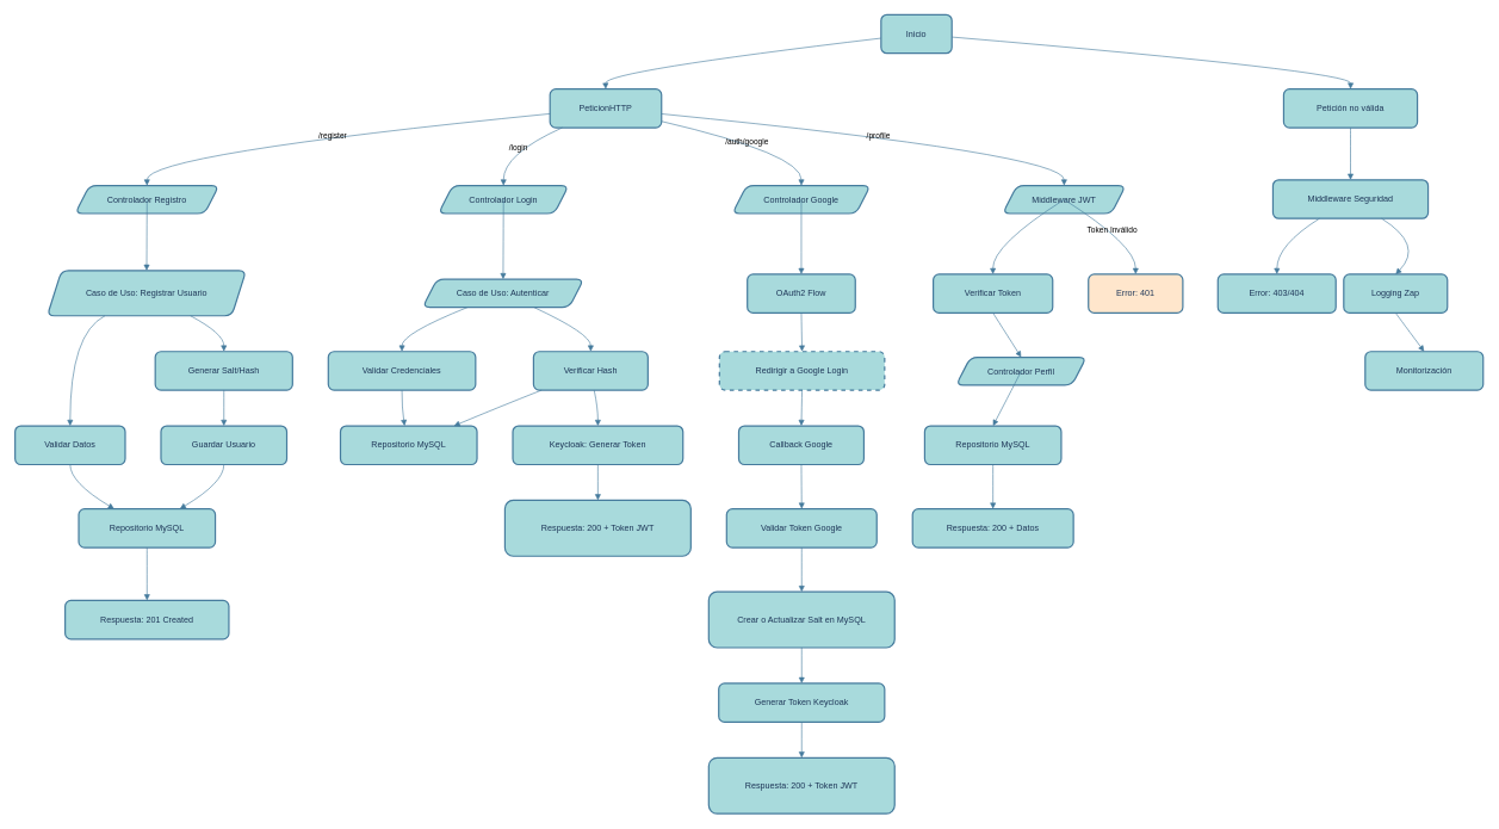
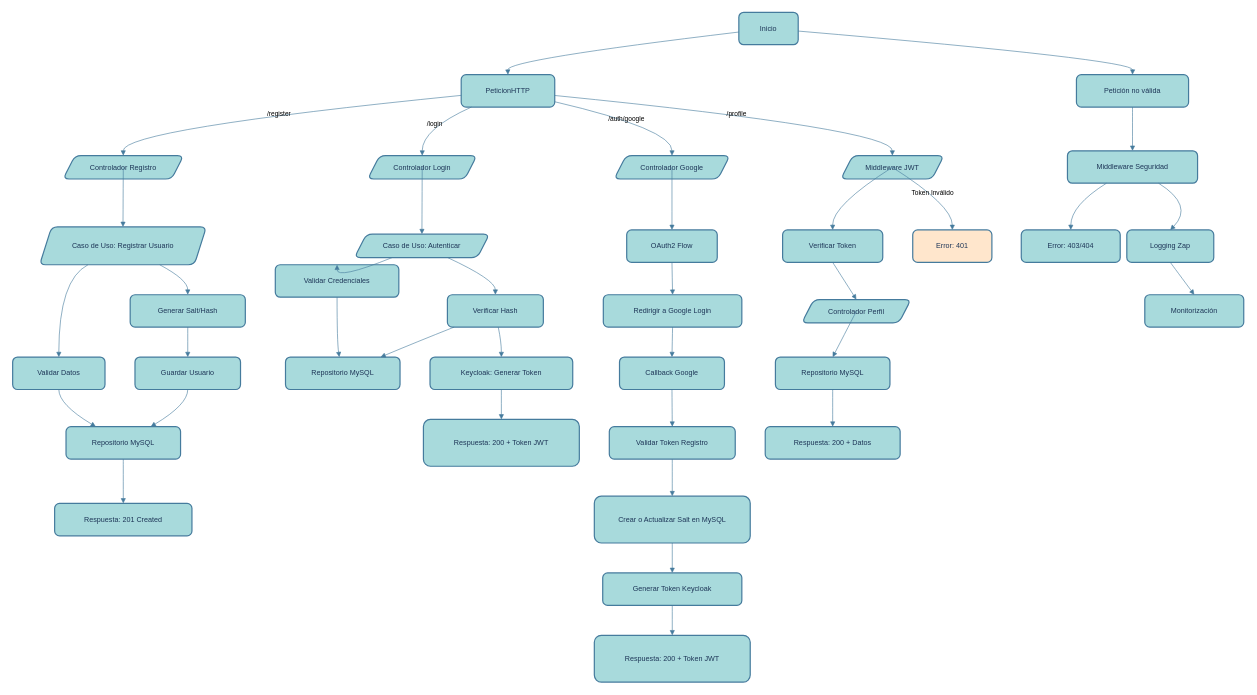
  <mxCell id="0" />
  <mxCell id="1" parent="0" />
  <mxCell id="2" value="Inicio" style="whiteSpace=wrap;strokeWidth=2;rounded=1;labelBackgroundColor=none;fillColor=#A8DADC;strokeColor=#457B9D;fontColor=#1D3557;" vertex="1" parent="1"><mxGeometry x="1231" y="20" width="99" height="54" as="geometry" /></mxCell>
  <mxCell id="3" value="PeticionHTTP" style="whiteSpace=wrap;strokeWidth=2;rounded=1;labelBackgroundColor=none;fillColor=#A8DADC;strokeColor=#457B9D;fontColor=#1D3557;" vertex="1" parent="1"><mxGeometry x="768" y="124" width="156" height="54" as="geometry" /></mxCell>
  <mxCell id="4" value="Controlador Registro" style="shape=parallelogram;perimeter=parallelogramPerimeter;fixedSize=1;strokeWidth=2;whiteSpace=wrap;rounded=1;labelBackgroundColor=none;fillColor=#A8DADC;strokeColor=#457B9D;fontColor=#1D3557;" vertex="1" parent="1"><mxGeometry x="104" y="259" width="201" height="39" as="geometry" /></mxCell>
  <mxCell id="5" value="Caso de Uso: Registrar Usuario" style="shape=parallelogram;perimeter=parallelogramPerimeter;fixedSize=1;strokeWidth=2;whiteSpace=wrap;rounded=1;labelBackgroundColor=none;fillColor=#A8DADC;strokeColor=#457B9D;fontColor=#1D3557;" vertex="1" parent="1"><mxGeometry x="65" y="378" width="278" height="63" as="geometry" /></mxCell>
  <mxCell id="6" value="Validar Datos" style="whiteSpace=wrap;strokeWidth=2;rounded=1;labelBackgroundColor=none;fillColor=#A8DADC;strokeColor=#457B9D;fontColor=#1D3557;" vertex="1" parent="1"><mxGeometry x="20" y="595" width="154" height="54" as="geometry" /></mxCell>
  <mxCell id="7" value="Generar Salt/Hash" style="whiteSpace=wrap;strokeWidth=2;rounded=1;labelBackgroundColor=none;fillColor=#A8DADC;strokeColor=#457B9D;fontColor=#1D3557;" vertex="1" parent="1"><mxGeometry x="216" y="491" width="192" height="54" as="geometry" /></mxCell>
  <mxCell id="8" value="Guardar Usuario" style="whiteSpace=wrap;strokeWidth=2;rounded=1;labelBackgroundColor=none;fillColor=#A8DADC;strokeColor=#457B9D;fontColor=#1D3557;" vertex="1" parent="1"><mxGeometry x="224" y="595" width="176" height="54" as="geometry" /></mxCell>
  <mxCell id="9" value="Repositorio MySQL" style="whiteSpace=wrap;strokeWidth=2;rounded=1;labelBackgroundColor=none;fillColor=#A8DADC;strokeColor=#457B9D;fontColor=#1D3557;" vertex="1" parent="1"><mxGeometry x="109" y="711" width="191" height="54" as="geometry" /></mxCell>
  <mxCell id="10" value="Respuesta: 201 Created" style="whiteSpace=wrap;strokeWidth=2;rounded=1;labelBackgroundColor=none;fillColor=#A8DADC;strokeColor=#457B9D;fontColor=#1D3557;" vertex="1" parent="1"><mxGeometry x="90" y="839" width="229" height="54" as="geometry" /></mxCell>
  <mxCell id="11" value="Controlador Login" style="shape=parallelogram;perimeter=parallelogramPerimeter;fixedSize=1;strokeWidth=2;whiteSpace=wrap;rounded=1;labelBackgroundColor=none;fillColor=#A8DADC;strokeColor=#457B9D;fontColor=#1D3557;" vertex="1" parent="1"><mxGeometry x="612" y="259" width="182" height="39" as="geometry" /></mxCell>
  <mxCell id="12" value="Caso de Uso: Autenticar" style="shape=parallelogram;perimeter=parallelogramPerimeter;fixedSize=1;strokeWidth=2;whiteSpace=wrap;rounded=1;labelBackgroundColor=none;fillColor=#A8DADC;strokeColor=#457B9D;fontColor=#1D3557;" vertex="1" parent="1"><mxGeometry x="590" y="390" width="225" height="39" as="geometry" /></mxCell>
- <mxCell id="13" value="Validar Credenciales" style="whiteSpace=wrap;strokeWidth=2;rounded=1;labelBackgroundColor=none;fillColor=#A8DADC;strokeColor=#457B9D;fontColor=#1D3557;" vertex="1" parent="1"><mxGeometry x="458" y="491" width="206" height="54" as="geometry" /></mxCell>
+ <mxCell id="13" value="Validar Credenciales" style="whiteSpace=wrap;strokeWidth=2;rounded=1;labelBackgroundColor=none;fillColor=#A8DADC;strokeColor=#457B9D;fontColor=#1D3557;" vertex="1" parent="1"><mxGeometry x="458" y="441" width="206" height="54" as="geometry" /></mxCell>
  <mxCell id="14" value="Repositorio MySQL" style="whiteSpace=wrap;strokeWidth=2;rounded=1;labelBackgroundColor=none;fillColor=#A8DADC;strokeColor=#457B9D;fontColor=#1D3557;" vertex="1" parent="1"><mxGeometry x="475" y="595" width="191" height="54" as="geometry" /></mxCell>
  <mxCell id="15" value="Verificar Hash" style="whiteSpace=wrap;strokeWidth=2;rounded=1;labelBackgroundColor=none;fillColor=#A8DADC;strokeColor=#457B9D;fontColor=#1D3557;" vertex="1" parent="1"><mxGeometry x="745" y="491" width="160" height="54" as="geometry" /></mxCell>
  <mxCell id="16" value="Keycloak: Generar Token" style="whiteSpace=wrap;strokeWidth=2;rounded=1;labelBackgroundColor=none;fillColor=#A8DADC;strokeColor=#457B9D;fontColor=#1D3557;" vertex="1" parent="1"><mxGeometry x="716" y="595" width="238" height="54" as="geometry" /></mxCell>
  <mxCell id="17" value="Respuesta: 200 + Token JWT" style="whiteSpace=wrap;strokeWidth=2;rounded=1;labelBackgroundColor=none;fillColor=#A8DADC;strokeColor=#457B9D;fontColor=#1D3557;" vertex="1" parent="1"><mxGeometry x="705" y="699" width="260" height="78" as="geometry" /></mxCell>
  <mxCell id="18" value="Controlador Google" style="shape=parallelogram;perimeter=parallelogramPerimeter;fixedSize=1;strokeWidth=2;whiteSpace=wrap;rounded=1;labelBackgroundColor=none;fillColor=#A8DADC;strokeColor=#457B9D;fontColor=#1D3557;" vertex="1" parent="1"><mxGeometry x="1023" y="259" width="193" height="39" as="geometry" /></mxCell>
  <mxCell id="19" value="OAuth2 Flow" style="whiteSpace=wrap;strokeWidth=2;rounded=1;labelBackgroundColor=none;fillColor=#A8DADC;strokeColor=#457B9D;fontColor=#1D3557;" vertex="1" parent="1"><mxGeometry x="1044" y="383" width="151" height="54" as="geometry" /></mxCell>
- <mxCell id="20" value="Redirigir a Google Login" style="whiteSpace=wrap;strokeWidth=2;rounded=1;labelBackgroundColor=none;fillColor=#A8DADC;strokeColor=#457B9D;fontColor=#1D3557;dashed=1;" vertex="1" parent="1"><mxGeometry x="1005" y="491" width="231" height="54" as="geometry" /></mxCell>
+ <mxCell id="20" value="Redirigir a Google Login" style="whiteSpace=wrap;strokeWidth=2;rounded=1;labelBackgroundColor=none;fillColor=#A8DADC;strokeColor=#457B9D;fontColor=#1D3557;" vertex="1" parent="1"><mxGeometry x="1005" y="491" width="231" height="54" as="geometry" /></mxCell>
  <mxCell id="21" value="Callback Google" style="whiteSpace=wrap;strokeWidth=2;rounded=1;labelBackgroundColor=none;fillColor=#A8DADC;strokeColor=#457B9D;fontColor=#1D3557;" vertex="1" parent="1"><mxGeometry x="1032" y="595" width="175" height="54" as="geometry" /></mxCell>
- <mxCell id="22" value="Validar Token Google" style="whiteSpace=wrap;strokeWidth=2;rounded=1;labelBackgroundColor=none;fillColor=#A8DADC;strokeColor=#457B9D;fontColor=#1D3557;" vertex="1" parent="1"><mxGeometry x="1015" y="711" width="210" height="54" as="geometry" /></mxCell>
+ <mxCell id="22" value="Validar Token Registro" style="whiteSpace=wrap;strokeWidth=2;rounded=1;labelBackgroundColor=none;fillColor=#A8DADC;strokeColor=#457B9D;fontColor=#1D3557;" vertex="1" parent="1"><mxGeometry x="1015" y="711" width="210" height="54" as="geometry" /></mxCell>
  <mxCell id="23" value="Crear o Actualizar Salt en MySQL" style="whiteSpace=wrap;strokeWidth=2;rounded=1;labelBackgroundColor=none;fillColor=#A8DADC;strokeColor=#457B9D;fontColor=#1D3557;" vertex="1" parent="1"><mxGeometry x="990" y="827" width="260" height="78" as="geometry" /></mxCell>
  <mxCell id="24" value="Generar Token Keycloak" style="whiteSpace=wrap;strokeWidth=2;rounded=1;labelBackgroundColor=none;fillColor=#A8DADC;strokeColor=#457B9D;fontColor=#1D3557;" vertex="1" parent="1"><mxGeometry x="1004" y="955" width="232" height="54" as="geometry" /></mxCell>
  <mxCell id="25" value="Respuesta: 200 + Token JWT" style="whiteSpace=wrap;strokeWidth=2;rounded=1;labelBackgroundColor=none;fillColor=#A8DADC;strokeColor=#457B9D;fontColor=#1D3557;" vertex="1" parent="1"><mxGeometry x="990" y="1059" width="260" height="78" as="geometry" /></mxCell>
  <mxCell id="26" value="Middleware JWT" style="shape=parallelogram;perimeter=parallelogramPerimeter;fixedSize=1;strokeWidth=2;whiteSpace=wrap;rounded=1;labelBackgroundColor=none;fillColor=#A8DADC;strokeColor=#457B9D;fontColor=#1D3557;" vertex="1" parent="1"><mxGeometry x="1401" y="259" width="172" height="39" as="geometry" /></mxCell>
  <mxCell id="27" value="Verificar Token" style="whiteSpace=wrap;strokeWidth=2;rounded=1;labelBackgroundColor=none;fillColor=#A8DADC;strokeColor=#457B9D;fontColor=#1D3557;" vertex="1" parent="1"><mxGeometry x="1304" y="383" width="167" height="54" as="geometry" /></mxCell>
  <mxCell id="28" value="Controlador Perfil" style="shape=parallelogram;perimeter=parallelogramPerimeter;fixedSize=1;strokeWidth=2;whiteSpace=wrap;rounded=1;labelBackgroundColor=none;fillColor=#A8DADC;strokeColor=#457B9D;fontColor=#1D3557;" vertex="1" parent="1"><mxGeometry x="1336" y="499" width="182" height="39" as="geometry" /></mxCell>
  <mxCell id="29" value="Repositorio MySQL" style="whiteSpace=wrap;strokeWidth=2;rounded=1;labelBackgroundColor=none;fillColor=#A8DADC;strokeColor=#457B9D;fontColor=#1D3557;" vertex="1" parent="1"><mxGeometry x="1292" y="595" width="191" height="54" as="geometry" /></mxCell>
  <mxCell id="30" value="Respuesta: 200 + Datos" style="whiteSpace=wrap;strokeWidth=2;rounded=1;labelBackgroundColor=none;fillColor=#A8DADC;strokeColor=#457B9D;fontColor=#1D3557;" vertex="1" parent="1"><mxGeometry x="1275" y="711" width="225" height="54" as="geometry" /></mxCell>
  <mxCell id="31" value="Error: 401" style="whiteSpace=wrap;strokeWidth=2;rounded=1;labelBackgroundColor=none;fillColor=#ffe6cc;strokeColor=#457B9D;fontColor=#1D3557;" vertex="1" parent="1"><mxGeometry x="1521" y="383" width="132" height="54" as="geometry" /></mxCell>
  <mxCell id="32" value="Petición no válida" style="whiteSpace=wrap;strokeWidth=2;rounded=1;labelBackgroundColor=none;fillColor=#A8DADC;strokeColor=#457B9D;fontColor=#1D3557;" vertex="1" parent="1"><mxGeometry x="1794" y="124" width="187" height="54" as="geometry" /></mxCell>
  <mxCell id="33" value="Middleware Seguridad" style="whiteSpace=wrap;strokeWidth=2;rounded=1;labelBackgroundColor=none;fillColor=#A8DADC;strokeColor=#457B9D;fontColor=#1D3557;" vertex="1" parent="1"><mxGeometry x="1779" y="251" width="217" height="54" as="geometry" /></mxCell>
  <mxCell id="34" value="Error: 403/404" style="whiteSpace=wrap;strokeWidth=2;rounded=1;labelBackgroundColor=none;fillColor=#A8DADC;strokeColor=#457B9D;fontColor=#1D3557;" vertex="1" parent="1"><mxGeometry x="1702" y="383" width="165" height="54" as="geometry" /></mxCell>
  <mxCell id="35" value="Logging Zap" style="whiteSpace=wrap;strokeWidth=2;rounded=1;labelBackgroundColor=none;fillColor=#A8DADC;strokeColor=#457B9D;fontColor=#1D3557;" vertex="1" parent="1"><mxGeometry x="1878" y="383" width="145" height="54" as="geometry" /></mxCell>
  <mxCell id="36" value="Monitorización" style="whiteSpace=wrap;strokeWidth=2;rounded=1;labelBackgroundColor=none;fillColor=#A8DADC;strokeColor=#457B9D;fontColor=#1D3557;" vertex="1" parent="1"><mxGeometry x="1908" y="491" width="165" height="54" as="geometry" /></mxCell>
  <mxCell id="37" value="" style="curved=1;startArrow=none;endArrow=block;exitX=0;exitY=0.61;entryX=0.5;entryY=0;rounded=1;labelBackgroundColor=none;strokeColor=#457B9D;fontColor=default;" edge="1" parent="1" source="2" target="3"><mxGeometry relative="1" as="geometry"><Array as="points"><mxPoint x="845" y="99" /></Array></mxGeometry></mxCell>
  <mxCell id="38" value="/register" style="curved=1;startArrow=none;endArrow=block;exitX=0;exitY=0.64;entryX=0.5;entryY=-0.01;rounded=1;labelBackgroundColor=none;strokeColor=#457B9D;fontColor=default;" edge="1" parent="1" source="3" target="4"><mxGeometry relative="1" as="geometry"><Array as="points"><mxPoint x="204" y="215" /></Array></mxGeometry></mxCell>
  <mxCell id="39" value="" style="curved=1;startArrow=none;endArrow=block;exitX=0.5;exitY=0.99;entryX=0.5;entryY=0;rounded=1;labelBackgroundColor=none;strokeColor=#457B9D;fontColor=default;" edge="1" parent="1" source="4" target="5"><mxGeometry relative="1" as="geometry"><Array as="points" /></mxGeometry></mxCell>
  <mxCell id="40" value="" style="curved=1;startArrow=none;endArrow=block;exitX=0.29;exitY=1;entryX=0.5;entryY=0;rounded=1;labelBackgroundColor=none;strokeColor=#457B9D;fontColor=default;" edge="1" parent="1" source="5" target="6"><mxGeometry relative="1" as="geometry"><Array as="points"><mxPoint x="97" y="466" /></Array></mxGeometry></mxCell>
  <mxCell id="41" value="" style="curved=1;startArrow=none;endArrow=block;exitX=0.72;exitY=1;entryX=0.5;entryY=0;rounded=1;labelBackgroundColor=none;strokeColor=#457B9D;fontColor=default;" edge="1" parent="1" source="5" target="7"><mxGeometry relative="1" as="geometry"><Array as="points"><mxPoint x="312" y="466" /></Array></mxGeometry></mxCell>
  <mxCell id="42" value="" style="curved=1;startArrow=none;endArrow=block;exitX=0.5;exitY=1;entryX=0.5;entryY=0;rounded=1;labelBackgroundColor=none;strokeColor=#457B9D;fontColor=default;" edge="1" parent="1" source="7" target="8"><mxGeometry relative="1" as="geometry"><Array as="points" /></mxGeometry></mxCell>
  <mxCell id="43" value="" style="curved=1;startArrow=none;endArrow=block;exitX=0.5;exitY=1;entryX=0.74;entryY=0;rounded=1;labelBackgroundColor=none;strokeColor=#457B9D;fontColor=default;" edge="1" parent="1" source="8" target="9"><mxGeometry relative="1" as="geometry"><Array as="points"><mxPoint x="312" y="674" /></Array></mxGeometry></mxCell>
  <mxCell id="44" value="" style="curved=1;startArrow=none;endArrow=block;exitX=0.5;exitY=1;entryX=0.26;entryY=0;rounded=1;labelBackgroundColor=none;strokeColor=#457B9D;fontColor=default;" edge="1" parent="1" source="6" target="9"><mxGeometry relative="1" as="geometry"><Array as="points"><mxPoint x="97" y="674" /></Array></mxGeometry></mxCell>
  <mxCell id="45" value="" style="curved=1;startArrow=none;endArrow=block;exitX=0.5;exitY=1;entryX=0.5;entryY=0;rounded=1;labelBackgroundColor=none;strokeColor=#457B9D;fontColor=default;" edge="1" parent="1" source="9" target="10"><mxGeometry relative="1" as="geometry"><Array as="points" /></mxGeometry></mxCell>
  <mxCell id="46" value="/login" style="curved=1;startArrow=none;endArrow=block;exitX=0.11;exitY=1;entryX=0.5;entryY=-0.01;rounded=1;labelBackgroundColor=none;strokeColor=#457B9D;fontColor=default;" edge="1" parent="1" source="3" target="11"><mxGeometry relative="1" as="geometry"><Array as="points"><mxPoint x="703" y="215" /></Array></mxGeometry></mxCell>
  <mxCell id="47" value="" style="curved=1;startArrow=none;endArrow=block;exitX=0.5;exitY=0.99;entryX=0.5;entryY=0;rounded=1;labelBackgroundColor=none;strokeColor=#457B9D;fontColor=default;" edge="1" parent="1" source="11" target="12"><mxGeometry relative="1" as="geometry"><Array as="points" /></mxGeometry></mxCell>
  <mxCell id="48" value="" style="curved=1;startArrow=none;endArrow=block;exitX=0.28;exitY=1;entryX=0.5;entryY=0;rounded=1;labelBackgroundColor=none;strokeColor=#457B9D;fontColor=default;" edge="1" parent="1" source="12" target="13"><mxGeometry relative="1" as="geometry"><Array as="points"><mxPoint x="561" y="466" /></Array></mxGeometry></mxCell>
  <mxCell id="49" value="" style="curved=1;startArrow=none;endArrow=block;exitX=0.5;exitY=1;entryX=0.47;entryY=0;rounded=1;labelBackgroundColor=none;strokeColor=#457B9D;fontColor=default;" edge="1" parent="1" source="13" target="14"><mxGeometry relative="1" as="geometry"><Array as="points"><mxPoint x="561" y="570" /></Array></mxGeometry></mxCell>
  <mxCell id="50" value="" style="curved=1;startArrow=none;endArrow=block;exitX=0.69;exitY=1;entryX=0.5;entryY=0;rounded=1;labelBackgroundColor=none;strokeColor=#457B9D;fontColor=default;" edge="1" parent="1" source="12" target="15"><mxGeometry relative="1" as="geometry"><Array as="points"><mxPoint x="825" y="466" /></Array></mxGeometry></mxCell>
  <mxCell id="51" value="" style="curved=1;startArrow=none;endArrow=block;exitX=0.07;exitY=1;entryX=0.83;entryY=0;rounded=1;labelBackgroundColor=none;strokeColor=#457B9D;fontColor=default;" edge="1" parent="1" source="15" target="14"><mxGeometry relative="1" as="geometry"><Array as="points"><mxPoint x="693" y="570" /></Array></mxGeometry></mxCell>
  <mxCell id="52" value="" style="curved=1;startArrow=none;endArrow=block;exitX=0.53;exitY=1;entryX=0.5;entryY=0;rounded=1;labelBackgroundColor=none;strokeColor=#457B9D;fontColor=default;" edge="1" parent="1" source="15" target="16"><mxGeometry relative="1" as="geometry"><Array as="points"><mxPoint x="835" y="570" /></Array></mxGeometry></mxCell>
  <mxCell id="53" value="" style="curved=1;startArrow=none;endArrow=block;exitX=0.5;exitY=1;entryX=0.5;entryY=0;rounded=1;labelBackgroundColor=none;strokeColor=#457B9D;fontColor=default;" edge="1" parent="1" source="16" target="17"><mxGeometry relative="1" as="geometry"><Array as="points" /></mxGeometry></mxCell>
  <mxCell id="54" value="/auth/google" style="curved=1;startArrow=none;endArrow=block;exitX=0.99;exitY=0.83;entryX=0.5;entryY=-0.01;rounded=1;labelBackgroundColor=none;strokeColor=#457B9D;fontColor=default;" edge="1" parent="1" source="3" target="18"><mxGeometry relative="1" as="geometry"><Array as="points"><mxPoint x="1120" y="215" /></Array></mxGeometry></mxCell>
  <mxCell id="55" value="" style="curved=1;startArrow=none;endArrow=block;exitX=0.5;exitY=0.99;entryX=0.5;entryY=-0.01;rounded=1;labelBackgroundColor=none;strokeColor=#457B9D;fontColor=default;" edge="1" parent="1" source="18" target="19"><mxGeometry relative="1" as="geometry"><Array as="points" /></mxGeometry></mxCell>
  <mxCell id="56" value="" style="curved=1;startArrow=none;endArrow=block;exitX=0.5;exitY=0.99;entryX=0.5;entryY=0;rounded=1;labelBackgroundColor=none;strokeColor=#457B9D;fontColor=default;" edge="1" parent="1" source="19" target="20"><mxGeometry relative="1" as="geometry"><Array as="points" /></mxGeometry></mxCell>
  <mxCell id="57" value="" style="curved=1;startArrow=none;endArrow=block;exitX=0.5;exitY=1;entryX=0.5;entryY=0;rounded=1;labelBackgroundColor=none;strokeColor=#457B9D;fontColor=default;" edge="1" parent="1" source="20" target="21"><mxGeometry relative="1" as="geometry"><Array as="points" /></mxGeometry></mxCell>
  <mxCell id="58" value="" style="curved=1;startArrow=none;endArrow=block;exitX=0.5;exitY=1;entryX=0.5;entryY=0;rounded=1;labelBackgroundColor=none;strokeColor=#457B9D;fontColor=default;" edge="1" parent="1" source="21" target="22"><mxGeometry relative="1" as="geometry"><Array as="points" /></mxGeometry></mxCell>
  <mxCell id="59" value="" style="curved=1;startArrow=none;endArrow=block;exitX=0.5;exitY=1;entryX=0.5;entryY=0;rounded=1;labelBackgroundColor=none;strokeColor=#457B9D;fontColor=default;" edge="1" parent="1" source="22" target="23"><mxGeometry relative="1" as="geometry"><Array as="points" /></mxGeometry></mxCell>
  <mxCell id="60" value="" style="curved=1;startArrow=none;endArrow=block;exitX=0.5;exitY=1;entryX=0.5;entryY=0;rounded=1;labelBackgroundColor=none;strokeColor=#457B9D;fontColor=default;" edge="1" parent="1" source="23" target="24"><mxGeometry relative="1" as="geometry"><Array as="points" /></mxGeometry></mxCell>
  <mxCell id="61" value="" style="curved=1;startArrow=none;endArrow=block;exitX=0.5;exitY=1;entryX=0.5;entryY=0;rounded=1;labelBackgroundColor=none;strokeColor=#457B9D;fontColor=default;" edge="1" parent="1" source="24" target="25"><mxGeometry relative="1" as="geometry"><Array as="points" /></mxGeometry></mxCell>
  <mxCell id="62" value="/profile" style="curved=1;startArrow=none;endArrow=block;exitX=0.99;exitY=0.64;entryX=0.5;entryY=-0.01;rounded=1;labelBackgroundColor=none;strokeColor=#457B9D;fontColor=default;" edge="1" parent="1" source="3" target="26"><mxGeometry relative="1" as="geometry"><Array as="points"><mxPoint x="1487" y="215" /></Array></mxGeometry></mxCell>
  <mxCell id="63" value="" style="curved=1;startArrow=none;endArrow=block;exitX=0.32;exitY=0.99;entryX=0.5;entryY=-0.01;rounded=1;labelBackgroundColor=none;strokeColor=#457B9D;fontColor=default;" edge="1" parent="1" source="26" target="27"><mxGeometry relative="1" as="geometry"><Array as="points"><mxPoint x="1387" y="342" /></Array></mxGeometry></mxCell>
  <mxCell id="64" value="" style="curved=1;startArrow=none;endArrow=block;exitX=0.5;exitY=0.99;entryX=0.5;entryY=-0.01;rounded=1;labelBackgroundColor=none;strokeColor=#457B9D;fontColor=default;" edge="1" parent="1" source="27" target="28"><mxGeometry relative="1" as="geometry"><Array as="points" /></mxGeometry></mxCell>
  <mxCell id="65" value="" style="curved=1;startArrow=none;endArrow=block;exitX=0.5;exitY=0.99;entryX=0.5;entryY=0;rounded=1;labelBackgroundColor=none;strokeColor=#457B9D;fontColor=default;" edge="1" parent="1" source="28" target="29"><mxGeometry relative="1" as="geometry"><Array as="points" /></mxGeometry></mxCell>
  <mxCell id="66" value="" style="curved=1;startArrow=none;endArrow=block;exitX=0.5;exitY=1;entryX=0.5;entryY=0;rounded=1;labelBackgroundColor=none;strokeColor=#457B9D;fontColor=default;" edge="1" parent="1" source="29" target="30"><mxGeometry relative="1" as="geometry"><Array as="points" /></mxGeometry></mxCell>
  <mxCell id="67" value="Token Inválido" style="curved=1;startArrow=none;endArrow=block;exitX=0.68;exitY=0.99;entryX=0.5;entryY=-0.01;rounded=1;labelBackgroundColor=none;strokeColor=#457B9D;fontColor=default;" edge="1" parent="1" source="26" target="31"><mxGeometry relative="1" as="geometry"><Array as="points"><mxPoint x="1587" y="342" /></Array></mxGeometry></mxCell>
  <mxCell id="68" value="" style="curved=1;startArrow=none;endArrow=block;exitX=1;exitY=0.58;entryX=0.5;entryY=0;rounded=1;labelBackgroundColor=none;strokeColor=#457B9D;fontColor=default;" edge="1" parent="1" source="2" target="32"><mxGeometry relative="1" as="geometry"><Array as="points"><mxPoint x="1888" y="99" /></Array></mxGeometry></mxCell>
  <mxCell id="69" value="" style="curved=1;startArrow=none;endArrow=block;exitX=0.5;exitY=1;entryX=0.5;entryY=0;rounded=1;labelBackgroundColor=none;strokeColor=#457B9D;fontColor=default;" edge="1" parent="1" source="32" target="33"><mxGeometry relative="1" as="geometry"><Array as="points" /></mxGeometry></mxCell>
  <mxCell id="70" value="" style="curved=1;startArrow=none;endArrow=block;exitX=0.3;exitY=1;entryX=0.5;entryY=-0.01;rounded=1;labelBackgroundColor=none;strokeColor=#457B9D;fontColor=default;" edge="1" parent="1" source="33" target="34"><mxGeometry relative="1" as="geometry"><Array as="points"><mxPoint x="1785" y="342" /></Array></mxGeometry></mxCell>
  <mxCell id="71" value="" style="curved=1;startArrow=none;endArrow=block;exitX=0.7;exitY=1;entryX=0.5;entryY=-0.01;rounded=1;labelBackgroundColor=none;strokeColor=#457B9D;fontColor=default;" edge="1" parent="1" source="33" target="35"><mxGeometry relative="1" as="geometry"><Array as="points"><mxPoint x="1990" y="342" /></Array></mxGeometry></mxCell>
  <mxCell id="72" value="" style="curved=1;startArrow=none;endArrow=block;exitX=0.5;exitY=0.99;entryX=0.5;entryY=0;rounded=1;labelBackgroundColor=none;strokeColor=#457B9D;fontColor=default;" edge="1" parent="1" source="35" target="36"><mxGeometry relative="1" as="geometry"><Array as="points" /></mxGeometry></mxCell>
